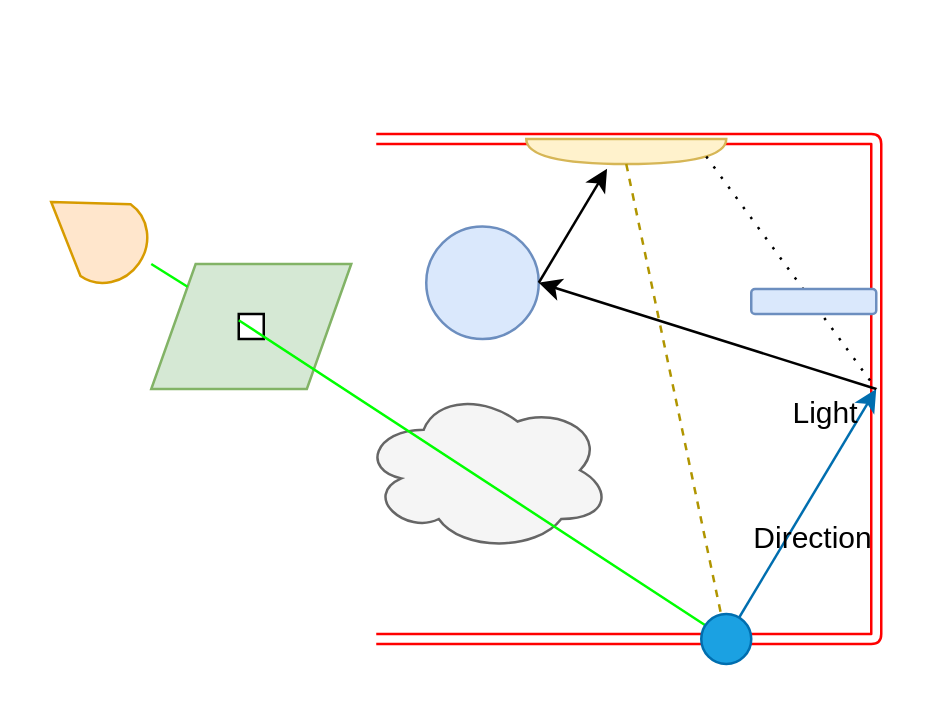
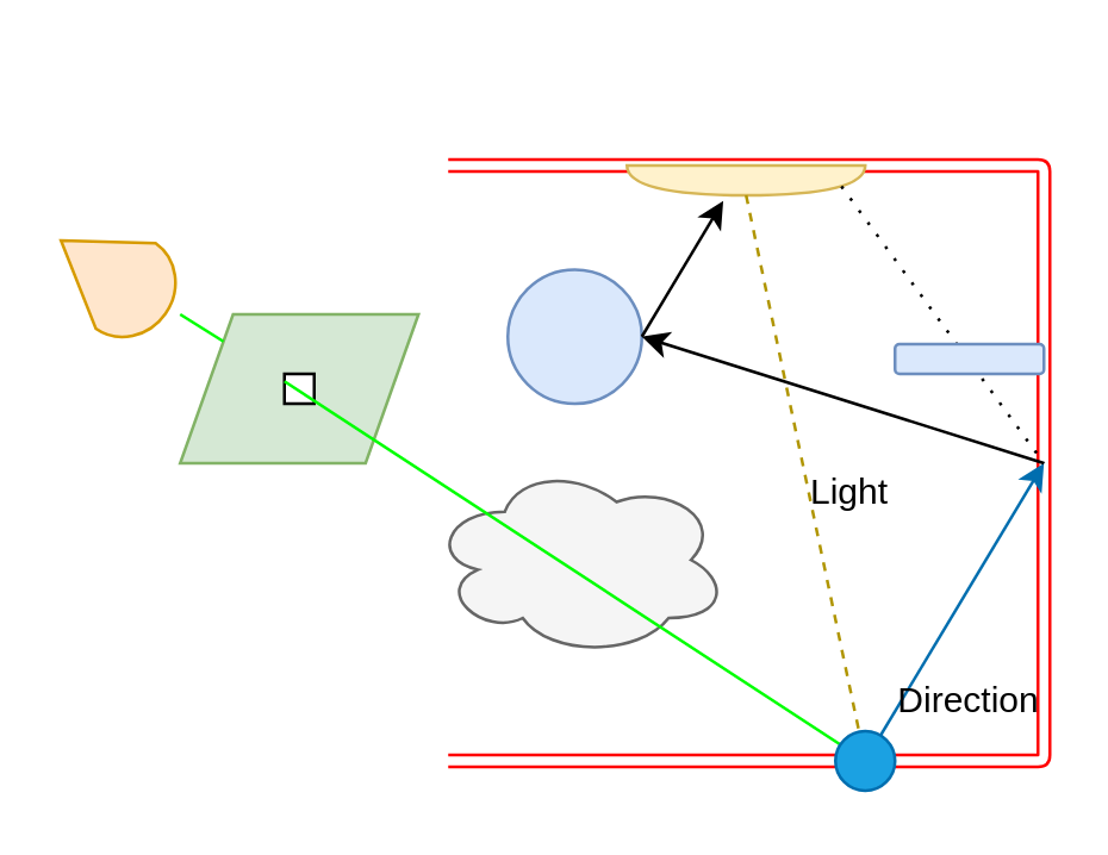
  <mxCell id="0" />
  <mxCell id="1" parent="0" />
  <mxCell id="2" value="" style="shape=parallelogram;perimeter=parallelogramPerimeter;whiteSpace=wrap;html=1;size=0.222;rotation=-180;fillColor=#d5e8d4;strokeColor=#82b366;" parent="1" vertex="1"><mxGeometry x="60" y="105" width="80" height="50" as="geometry" /></mxCell>
  <mxCell id="3" value="" style="shape=link;html=1;fillColor=#e51400;strokeColor=#FF0000;" parent="1" edge="1"><mxGeometry width="100" relative="1" as="geometry"><mxPoint x="150" y="255" as="sourcePoint" /><mxPoint x="150" y="55" as="targetPoint" /><Array as="points"><mxPoint x="350" y="255" /><mxPoint x="350" y="55" /></Array></mxGeometry></mxCell>
  <mxCell id="4" value="" style="verticalLabelPosition=bottom;verticalAlign=top;html=1;shape=mxgraph.basic.rect;fillColor2=none;strokeWidth=1;size=20;indent=5;" parent="1" vertex="1"><mxGeometry x="95" y="125" width="10" height="10" as="geometry" /></mxCell>
  <mxCell id="5" value="" style="ellipse;shape=cloud;whiteSpace=wrap;html=1;fillColor=#f5f5f5;strokeColor=#666666;fontColor=#333333;" parent="1" vertex="1"><mxGeometry x="144" y="155" width="100" height="65" as="geometry" /></mxCell>
  <mxCell id="6" value="" style="ellipse;whiteSpace=wrap;html=1;aspect=fixed;fillColor=#dae8fc;strokeColor=#6c8ebf;" parent="1" vertex="1"><mxGeometry x="170" y="90" width="45" height="45" as="geometry" /></mxCell>
  <mxCell id="7" value="" style="shape=or;whiteSpace=wrap;html=1;rotation=90;fillColor=#fff2cc;strokeColor=#d6b656;" parent="1" vertex="1"><mxGeometry x="245" y="20" width="10" height="80" as="geometry" /></mxCell>
  <mxCell id="8" value="" style="endArrow=classic;html=1;exitX=0;exitY=0.25;exitDx=0;exitDy=0;fillColor=#e51400;strokeColor=#00FF00;" parent="1" source="4" edge="1"><mxGeometry width="50" height="50" relative="1" as="geometry"><mxPoint x="60" y="105" as="sourcePoint" /><mxPoint x="290" y="255" as="targetPoint" /></mxGeometry></mxCell>
  <mxCell id="9" value="" style="endArrow=classic;html=1;fillColor=#1ba1e2;strokeColor=#006EAF;" parent="1" edge="1"><mxGeometry width="50" height="50" relative="1" as="geometry"><mxPoint x="290" y="255" as="sourcePoint" /><mxPoint x="350" y="155" as="targetPoint" /></mxGeometry></mxCell>
  <mxCell id="10" value="" style="endArrow=classic;html=1;entryX=1;entryY=0.5;entryDx=0;entryDy=0;" parent="1" target="6" edge="1"><mxGeometry width="50" height="50" relative="1" as="geometry"><mxPoint x="350" y="155" as="sourcePoint" /><mxPoint x="390" y="115" as="targetPoint" /></mxGeometry></mxCell>
  <mxCell id="11" value="" style="endArrow=classic;html=1;exitX=1;exitY=0.5;exitDx=0;exitDy=0;exitPerimeter=0;dashed=1;fillColor=#e3c800;strokeColor=#B09500;" parent="1" source="7" edge="1"><mxGeometry width="50" height="50" relative="1" as="geometry"><mxPoint x="340" y="165" as="sourcePoint" /><mxPoint x="290" y="255" as="targetPoint" /></mxGeometry></mxCell>
  <mxCell id="12" value="" style="endArrow=none;html=1;dashed=1;exitX=0.7;exitY=0.1;exitDx=0;exitDy=0;exitPerimeter=0;endFill=0;dashPattern=1 4;" parent="1" source="7" edge="1"><mxGeometry width="50" height="50" relative="1" as="geometry"><mxPoint x="340" y="165" as="sourcePoint" /><mxPoint x="350" y="155" as="targetPoint" /></mxGeometry></mxCell>
  <mxCell id="13" value="" style="endArrow=classic;html=1;entryX=1.186;entryY=0.596;entryDx=0;entryDy=0;entryPerimeter=0;exitX=1;exitY=0.5;exitDx=0;exitDy=0;" parent="1" source="6" target="7" edge="1"><mxGeometry width="50" height="50" relative="1" as="geometry"><mxPoint x="220" y="115" as="sourcePoint" /><mxPoint x="390" y="115" as="targetPoint" /></mxGeometry></mxCell>
  <mxCell id="14" value="" style="rounded=1;whiteSpace=wrap;html=1;fillColor=#dae8fc;strokeColor=#6c8ebf;" parent="1" vertex="1"><mxGeometry x="300" y="115" width="50" height="10" as="geometry" /></mxCell>
  <mxCell id="15" value="" style="endArrow=none;html=1;entryX=1;entryY=1;entryDx=0;entryDy=0;endFill=0;fillColor=#e51400;strokeColor=#00FF00;" parent="1" target="2" edge="1"><mxGeometry width="50" height="50" relative="1" as="geometry"><mxPoint x="60" y="105" as="sourcePoint" /><mxPoint x="75" y="75" as="targetPoint" /></mxGeometry></mxCell>
  <mxCell id="16" value="" style="ellipse;whiteSpace=wrap;html=1;aspect=fixed;fillColor=#1ba1e2;strokeColor=#006EAF;fontColor=#ffffff;" parent="1" vertex="1"><mxGeometry x="280" y="245" width="20" height="20" as="geometry" /></mxCell>
  <mxCell id="17" value="" style="verticalLabelPosition=bottom;verticalAlign=top;html=1;shape=mxgraph.basic.cone2;dx=0.5;dy=0.62;rotation=-55;fillColor=#ffe6cc;strokeColor=#d79b00;" parent="1" vertex="1"><mxGeometry x="20.02" y="71.1" width="34.98" height="42.8" as="geometry" /></mxCell>
- <mxCell id="18" value="Direction" style="text;html=1;strokeColor=none;fillColor=none;align=center;verticalAlign=middle;whiteSpace=wrap;rounded=0;" parent="1" vertex="1"><mxGeometry x="305" y="205" width="40" height="20" as="geometry" /></mxCell>
- <mxCell id="19" value="Light" style="text;html=1;strokeColor=none;fillColor=none;align=center;verticalAlign=middle;whiteSpace=wrap;rounded=0;" parent="1" vertex="1"><mxGeometry x="310" y="155" width="40" height="20" as="geometry" /></mxCell>
+ <mxCell id="18" value="Direction" style="text;html=1;strokeColor=none;fillColor=none;align=center;verticalAlign=middle;whiteSpace=wrap;rounded=0;" parent="1" vertex="1"><mxGeometry x="305" y="225" width="40" height="20" as="geometry" /></mxCell>
+ <mxCell id="19" value="Light" style="text;html=1;strokeColor=none;fillColor=none;align=center;verticalAlign=middle;whiteSpace=wrap;rounded=0;" parent="1" vertex="1"><mxGeometry x="265" y="155" width="40" height="20" as="geometry" /></mxCell>
